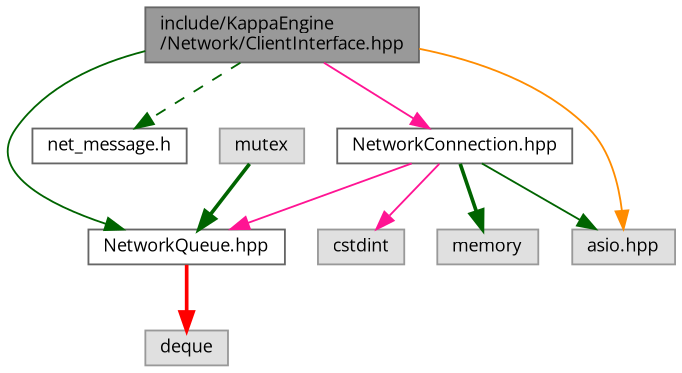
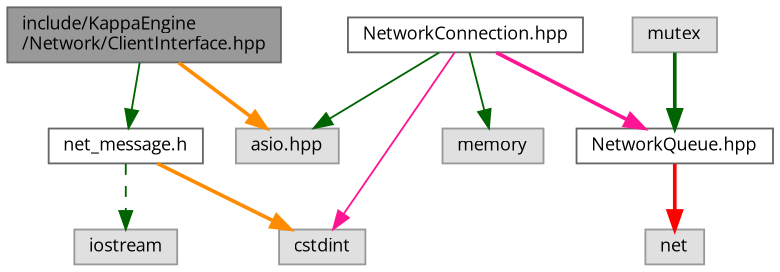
  digraph {
    fontname="Open Sans"
    node [color=grey60 fillcolor="#E0E0E0" fontname="Open Sans" fontsize=10 shape=box style=filled]
    edge [color=darkgreen fontname="Open Sans" fontsize=10 labelfontname=Helvetica labelfontsize=10 style=solid]
    n1 [color=gray40 fillcolor=grey60 fontcolor=black height=0.2 label="include/KappaEngine\l/Network/ClientInterface.hpp" width=0.4]
    n2 [height=0.2 label="asio.hpp" width=0.4]
    n3 [color=grey40 fillcolor=white height=0.2 label="NetworkQueue.hpp" width=0.4]
    n4 [color=grey40 fillcolor=white height=0.2 label="net_message.h" width=0.4]
    n5 [color=grey40 fillcolor=white height=0.2 label="NetworkConnection.hpp" width=0.4]
-   n6 [height=0.2 label=deque width=0.4]
+   n6 [height=0.2 label=net width=0.4]
    n7 [height=0.2 label=cstdint width=0.4]
+   n8 [height=0.2 label=iostream width=0.4]
    n9 [height=0.2 label=memory width=0.4]
    n10 [height=0.2 label=mutex width=0.4]
-   n1 -> n2 [color=darkorange]
-   n1 -> n3
-   n1 -> n4 [style=dashed]
-   n1 -> n5 [color=deeppink]
+   n1 -> n2 [color=darkorange style=bold]
+   n1 -> n4
    n3 -> n6 [color=red style=bold]
+   n4 -> n7 [color=darkorange style=bold]
+   n4 -> n8 [style=dashed]
    n5 -> n2
-   n5 -> n3 [color=deeppink]
+   n5 -> n3 [color=deeppink style=bold]
    n5 -> n7 [color=deeppink]
-   n5 -> n9 [style=bold]
+   n5 -> n9
    n10 -> n3 [style=bold]
  }
